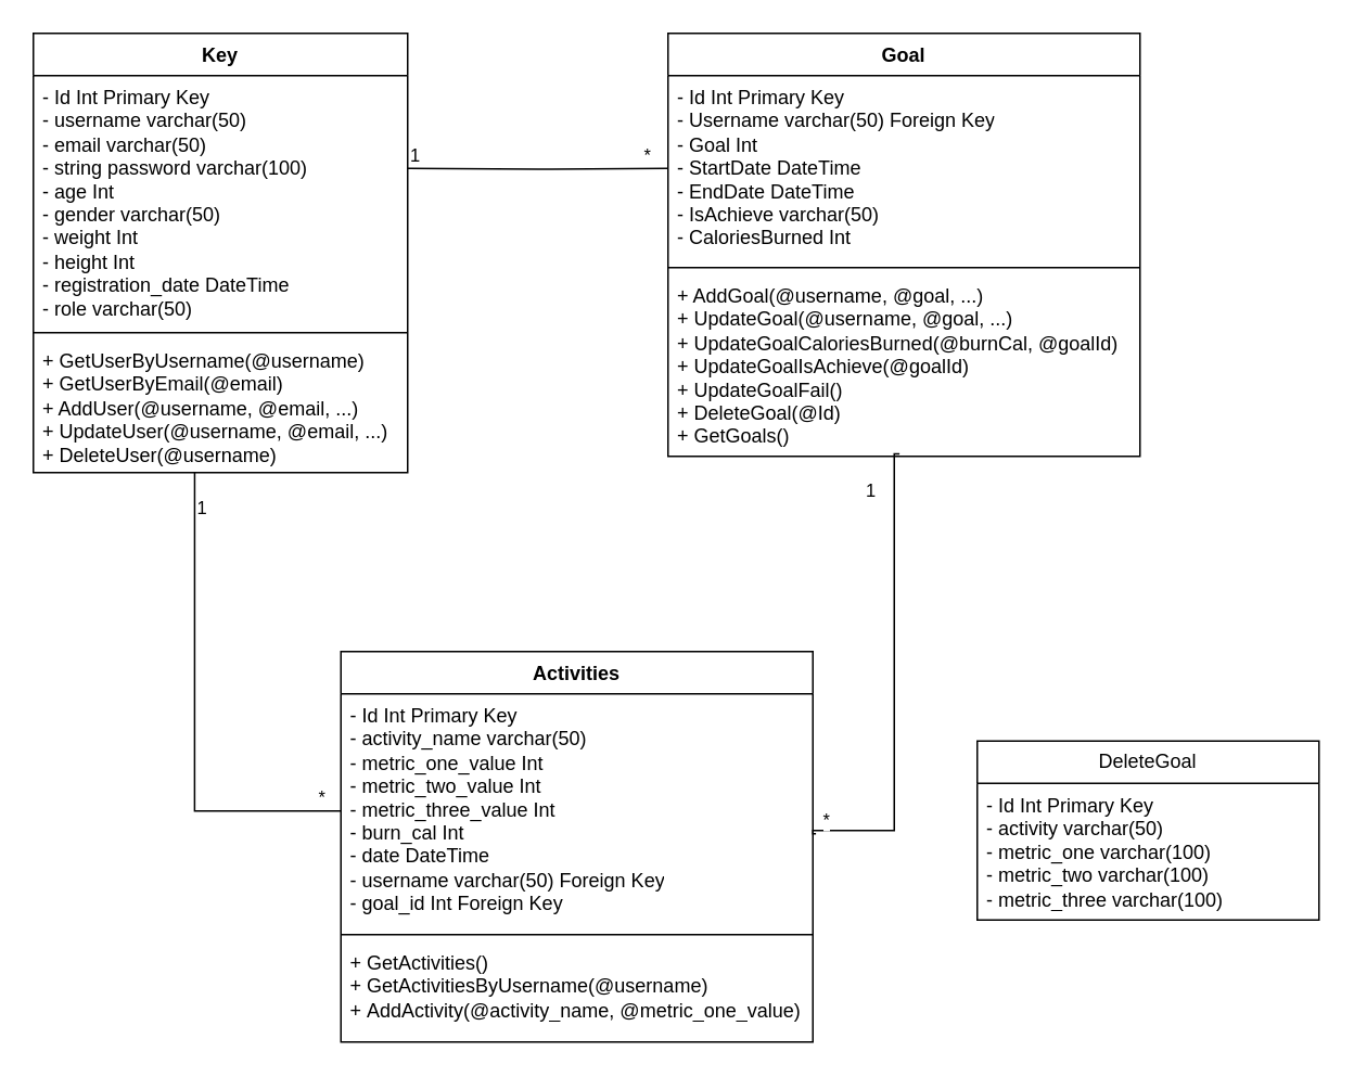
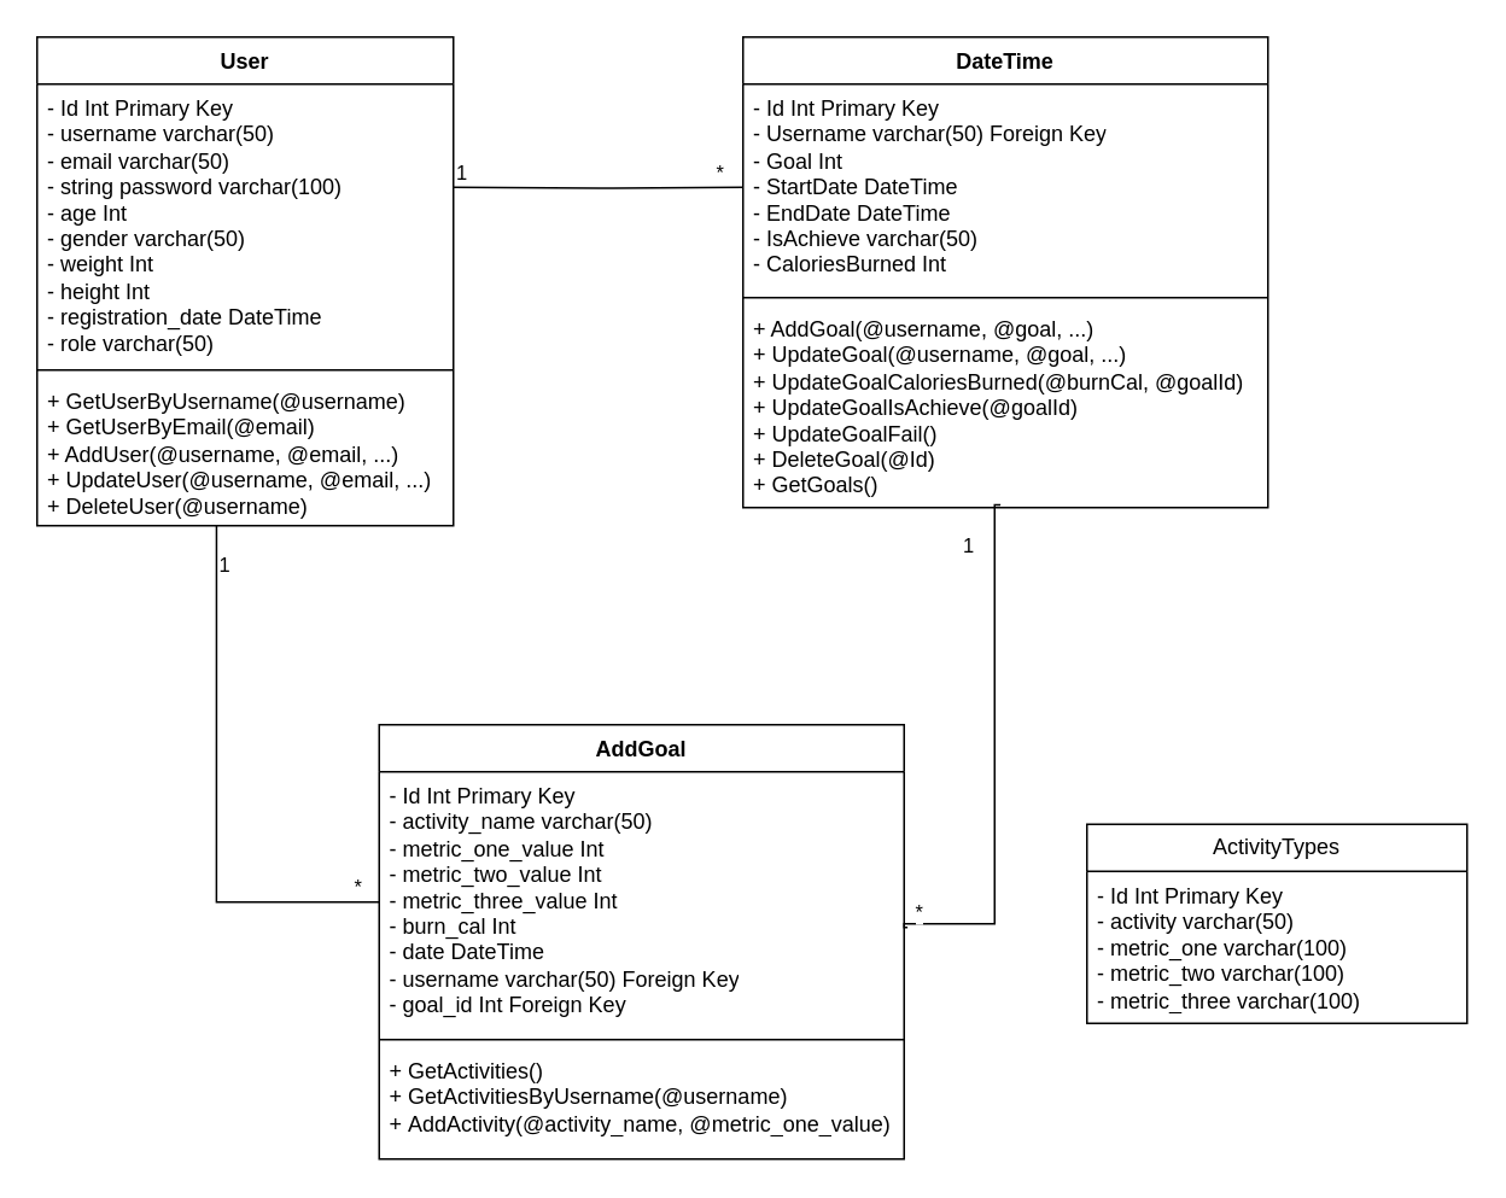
  <mxCell id="0" />
  <mxCell id="1" parent="0" />
- <mxCell id="2" value="Key" style="swimlane;fontStyle=1;align=center;verticalAlign=top;childLayout=stackLayout;horizontal=1;startSize=26;horizontalStack=0;resizeParent=1;resizeParentMax=0;resizeLast=0;collapsible=1;marginBottom=0;whiteSpace=wrap;html=1;" vertex="1" parent="1"><mxGeometry x="20" y="20" width="230" height="270" as="geometry" /></mxCell>
+ <mxCell id="2" value="User" style="swimlane;fontStyle=1;align=center;verticalAlign=top;childLayout=stackLayout;horizontal=1;startSize=26;horizontalStack=0;resizeParent=1;resizeParentMax=0;resizeLast=0;collapsible=1;marginBottom=0;whiteSpace=wrap;html=1;" vertex="1" parent="1"><mxGeometry x="20" y="20" width="230" height="270" as="geometry" /></mxCell>
  <mxCell id="3" value="&lt;div&gt;&lt;p style=&quot;margin-bottom: 0px; margin-top: 0px;&quot; data-pm-slice=&quot;1 1 []&quot;&gt;- Id Int Primary Key&lt;/p&gt;&lt;p style=&quot;margin-top: 0px; margin-bottom: 0px;&quot;&gt;- username varchar(50)&lt;/p&gt;&lt;p style=&quot;margin-top: 0px; margin-bottom: 0px;&quot;&gt;- email varchar(50)&lt;/p&gt;&lt;p style=&quot;margin-top: 0px; margin-bottom: 0px;&quot;&gt;- string password varchar(100)&lt;/p&gt;&lt;p style=&quot;margin-top: 0px; margin-bottom: 0px;&quot;&gt;- age Int&lt;/p&gt;&lt;p style=&quot;margin-top: 0px; margin-bottom: 0px;&quot;&gt;- gender varchar(50) &lt;/p&gt;&lt;p style=&quot;margin-top: 0px; margin-bottom: 0px;&quot;&gt;- weight Int&lt;/p&gt;&lt;p style=&quot;margin-top: 0px; margin-bottom: 0px;&quot;&gt;- height Int&lt;br&gt;&lt;/p&gt;&lt;p style=&quot;margin-top: 0px; margin-bottom: 0px;&quot;&gt;- registration_date DateTime  &lt;/p&gt;&lt;p style=&quot;margin-bottom: 0px; margin-top: 0px;&quot;&gt;- role varchar(50)&lt;/p&gt;&lt;/div&gt;" style="text;strokeColor=none;fillColor=none;align=left;verticalAlign=top;spacingLeft=4;spacingRight=4;overflow=hidden;rotatable=0;points=[[0,0.5],[1,0.5]];portConstraint=eastwest;whiteSpace=wrap;html=1;" vertex="1" parent="2"><mxGeometry y="26" width="230" height="154" as="geometry" /></mxCell>
  <mxCell id="4" value="" style="line;strokeWidth=1;fillColor=none;align=left;verticalAlign=middle;spacingTop=-1;spacingLeft=3;spacingRight=3;rotatable=0;labelPosition=right;points=[];portConstraint=eastwest;strokeColor=inherit;" vertex="1" parent="2"><mxGeometry y="180" width="230" height="8" as="geometry" /></mxCell>
  <mxCell id="5" value="&lt;div&gt;+&amp;nbsp;GetUserByUsername(@username)&lt;div&gt;+ GetUserByEmail(@email)&lt;/div&gt;&lt;div&gt;+ AddUser(@username, @email, ...)&lt;/div&gt;&lt;div&gt;+&amp;nbsp;UpdateUser(@username, @email, ...)&lt;/div&gt;&lt;div&gt;+ DeleteUser(@username)&lt;/div&gt;&lt;div&gt;&lt;/div&gt;&lt;/div&gt;" style="text;strokeColor=none;fillColor=none;align=left;verticalAlign=top;spacingLeft=4;spacingRight=4;overflow=hidden;rotatable=0;points=[[0,0.5],[1,0.5]];portConstraint=eastwest;whiteSpace=wrap;html=1;" vertex="1" parent="2"><mxGeometry y="188" width="230" height="82" as="geometry" /></mxCell>
- <mxCell id="6" value="Goal" style="swimlane;fontStyle=1;align=center;verticalAlign=top;childLayout=stackLayout;horizontal=1;startSize=26;horizontalStack=0;resizeParent=1;resizeParentMax=0;resizeLast=0;collapsible=1;marginBottom=0;whiteSpace=wrap;html=1;" vertex="1" parent="1"><mxGeometry x="410" y="20" width="290" height="260" as="geometry" /></mxCell>
+ <mxCell id="6" value="DateTime" style="swimlane;fontStyle=1;align=center;verticalAlign=top;childLayout=stackLayout;horizontal=1;startSize=26;horizontalStack=0;resizeParent=1;resizeParentMax=0;resizeLast=0;collapsible=1;marginBottom=0;whiteSpace=wrap;html=1;" vertex="1" parent="1"><mxGeometry x="410" y="20" width="290" height="260" as="geometry" /></mxCell>
  <mxCell id="7" value="&lt;p style=&quot;margin-top: 0px; margin-bottom: 0px;&quot; data-pm-slice=&quot;0 0 []&quot;&gt;- Id Int Primary Key&lt;/p&gt;&lt;p style=&quot;margin: 0px;&quot;&gt;- Username varchar(50) Foreign&amp;nbsp;&lt;span style=&quot;background-color: transparent; color: light-dark(rgb(0, 0, 0), rgb(255, 255, 255));&quot;&gt;Key&lt;/span&gt;&lt;/p&gt;&lt;p style=&quot;margin-top: 0px; margin-bottom: 0px;&quot;&gt;&lt;span style=&quot;background-color: transparent; color: light-dark(rgb(0, 0, 0), rgb(255, 255, 255));&quot;&gt;-&lt;/span&gt;&lt;span style=&quot;background-color: transparent; color: light-dark(rgb(0, 0, 0), rgb(255, 255, 255));&quot;&gt;&amp;nbsp;&lt;/span&gt;Goal Int&lt;/p&gt;&lt;p style=&quot;margin-top: 0px; margin-bottom: 0px;&quot;&gt;&lt;span style=&quot;background-color: transparent; color: light-dark(rgb(0, 0, 0), rgb(255, 255, 255));&quot;&gt;-&lt;/span&gt;&lt;span style=&quot;background-color: transparent; color: light-dark(rgb(0, 0, 0), rgb(255, 255, 255));&quot;&gt;&amp;nbsp;&lt;/span&gt;StartDate DateTime &lt;/p&gt;&lt;p style=&quot;margin-top: 0px; margin-bottom: 0px;&quot;&gt;&lt;span style=&quot;background-color: transparent; color: light-dark(rgb(0, 0, 0), rgb(255, 255, 255));&quot;&gt;-&lt;/span&gt;&lt;span style=&quot;background-color: transparent; color: light-dark(rgb(0, 0, 0), rgb(255, 255, 255));&quot;&gt;&amp;nbsp;&lt;/span&gt;EndDate DateTime &lt;/p&gt;&lt;p style=&quot;margin-top: 0px; margin-bottom: 0px;&quot;&gt;&lt;span style=&quot;background-color: transparent; color: light-dark(rgb(0, 0, 0), rgb(255, 255, 255));&quot;&gt;-&lt;/span&gt;&lt;span style=&quot;background-color: transparent; color: light-dark(rgb(0, 0, 0), rgb(255, 255, 255));&quot;&gt;&amp;nbsp;&lt;/span&gt;IsAchieve varchar(50)&lt;/p&gt;&lt;p style=&quot;margin-top: 0px; margin-bottom: 0px;&quot;&gt;&lt;span style=&quot;background-color: transparent; color: light-dark(rgb(0, 0, 0), rgb(255, 255, 255));&quot;&gt;-&lt;/span&gt;&lt;span style=&quot;background-color: transparent; color: light-dark(rgb(0, 0, 0), rgb(255, 255, 255));&quot;&gt;&amp;nbsp;&lt;/span&gt;CaloriesBurned Int&lt;/p&gt;" style="text;strokeColor=none;fillColor=none;align=left;verticalAlign=top;spacingLeft=4;spacingRight=4;overflow=hidden;rotatable=0;points=[[0,0.5],[1,0.5]];portConstraint=eastwest;whiteSpace=wrap;html=1;" vertex="1" parent="6"><mxGeometry y="26" width="290" height="114" as="geometry" /></mxCell>
  <mxCell id="8" value="" style="line;strokeWidth=1;fillColor=none;align=left;verticalAlign=middle;spacingTop=-1;spacingLeft=3;spacingRight=3;rotatable=0;labelPosition=right;points=[];portConstraint=eastwest;strokeColor=inherit;" vertex="1" parent="6"><mxGeometry y="140" width="290" height="8" as="geometry" /></mxCell>
  <mxCell id="9" value="+ AddGoal(@username, @goal, ...)&lt;div&gt;+&amp;nbsp;UpdateGoal&lt;span style=&quot;background-color: transparent; color: light-dark(rgb(0, 0, 0), rgb(255, 255, 255));&quot;&gt;(@username, @goal, ...)&lt;/span&gt;&lt;/div&gt;&lt;div&gt;+ UpdateGoalCaloriesBurned(@burnCal, @goalId)&lt;/div&gt;&lt;div&gt;+ UpdateGoalIsAchieve(@goalId)&lt;/div&gt;&lt;div&gt;+&amp;nbsp;UpdateGoalFail()&lt;/div&gt;&lt;div&gt;+&amp;nbsp;DeleteGoal(@Id)&lt;/div&gt;&lt;div&gt;+&amp;nbsp;GetGoals()&lt;/div&gt;" style="text;strokeColor=none;fillColor=none;align=left;verticalAlign=top;spacingLeft=4;spacingRight=4;overflow=hidden;rotatable=0;points=[[0,0.5],[1,0.5]];portConstraint=eastwest;whiteSpace=wrap;html=1;" vertex="1" parent="6"><mxGeometry y="148" width="290" height="112" as="geometry" /></mxCell>
  <mxCell id="10" value="" style="endArrow=none;html=1;edgeStyle=orthogonalEdgeStyle;rounded=0;entryX=0;entryY=0.5;entryDx=0;entryDy=0;" edge="1" parent="1" target="7"><mxGeometry relative="1" as="geometry"><mxPoint x="250" y="103" as="sourcePoint" /><mxPoint x="320" y="240" as="targetPoint" /></mxGeometry></mxCell>
  <mxCell id="11" value="1" style="edgeLabel;resizable=0;html=1;align=left;verticalAlign=bottom;" connectable="0" vertex="1" parent="10"><mxGeometry x="-1" relative="1" as="geometry" /></mxCell>
  <mxCell id="12" value="*" style="edgeLabel;resizable=0;html=1;align=right;verticalAlign=bottom;" connectable="0" vertex="1" parent="10"><mxGeometry x="1" relative="1" as="geometry"><mxPoint x="-10" as="offset" /></mxGeometry></mxCell>
- <mxCell id="13" value="Activities" style="swimlane;fontStyle=1;align=center;verticalAlign=top;childLayout=stackLayout;horizontal=1;startSize=26;horizontalStack=0;resizeParent=1;resizeParentMax=0;resizeLast=0;collapsible=1;marginBottom=0;whiteSpace=wrap;html=1;" vertex="1" parent="1"><mxGeometry x="209" y="400" width="290" height="240" as="geometry" /></mxCell>
+ <mxCell id="13" value="AddGoal" style="swimlane;fontStyle=1;align=center;verticalAlign=top;childLayout=stackLayout;horizontal=1;startSize=26;horizontalStack=0;resizeParent=1;resizeParentMax=0;resizeLast=0;collapsible=1;marginBottom=0;whiteSpace=wrap;html=1;" vertex="1" parent="1"><mxGeometry x="209" y="400" width="290" height="240" as="geometry" /></mxCell>
  <mxCell id="14" value="&lt;p style=&quot;margin-top: 0px; margin-bottom: 0px;&quot; data-pm-slice=&quot;0 0 []&quot;&gt;- Id Int Primary Key &lt;/p&gt;&lt;p style=&quot;margin-top: 0px; margin-bottom: 0px;&quot;&gt;&lt;span style=&quot;background-color: transparent; color: light-dark(rgb(0, 0, 0), rgb(255, 255, 255));&quot;&gt;-&lt;/span&gt;&lt;span style=&quot;background-color: transparent; color: light-dark(rgb(0, 0, 0), rgb(255, 255, 255));&quot;&gt;&amp;nbsp;&lt;/span&gt;activity_name varchar(50) &lt;/p&gt;&lt;p style=&quot;margin-top: 0px; margin-bottom: 0px;&quot;&gt;&lt;span style=&quot;background-color: transparent; color: light-dark(rgb(0, 0, 0), rgb(255, 255, 255));&quot;&gt;-&lt;/span&gt;&lt;span style=&quot;background-color: transparent; color: light-dark(rgb(0, 0, 0), rgb(255, 255, 255));&quot;&gt;&amp;nbsp;&lt;/span&gt;metric_one_value Int &lt;/p&gt;&lt;p style=&quot;margin-top: 0px; margin-bottom: 0px;&quot;&gt;&lt;span style=&quot;background-color: transparent; color: light-dark(rgb(0, 0, 0), rgb(255, 255, 255));&quot;&gt;-&lt;/span&gt;&lt;span style=&quot;background-color: transparent; color: light-dark(rgb(0, 0, 0), rgb(255, 255, 255));&quot;&gt;&amp;nbsp;&lt;/span&gt;metric_two_value Int &lt;/p&gt;&lt;p style=&quot;margin-top: 0px; margin-bottom: 0px;&quot;&gt;&lt;span style=&quot;background-color: transparent; color: light-dark(rgb(0, 0, 0), rgb(255, 255, 255));&quot;&gt;-&lt;/span&gt;&lt;span style=&quot;background-color: transparent; color: light-dark(rgb(0, 0, 0), rgb(255, 255, 255));&quot;&gt;&amp;nbsp;&lt;/span&gt;metric_three_value Int &lt;/p&gt;&lt;p style=&quot;margin-top: 0px; margin-bottom: 0px;&quot;&gt;&lt;span style=&quot;background-color: transparent; color: light-dark(rgb(0, 0, 0), rgb(255, 255, 255));&quot;&gt;-&lt;/span&gt;&lt;span style=&quot;background-color: transparent; color: light-dark(rgb(0, 0, 0), rgb(255, 255, 255));&quot;&gt;&amp;nbsp;&lt;/span&gt;burn_cal Int &lt;br&gt;&lt;/p&gt;&lt;p style=&quot;margin-top: 0px; margin-bottom: 0px;&quot;&gt;&lt;span style=&quot;background-color: transparent; color: light-dark(rgb(0, 0, 0), rgb(255, 255, 255));&quot;&gt;-&lt;/span&gt;&lt;span style=&quot;background-color: transparent; color: light-dark(rgb(0, 0, 0), rgb(255, 255, 255));&quot;&gt;&amp;nbsp;&lt;/span&gt;date DateTime &lt;br&gt;&lt;/p&gt;&lt;p style=&quot;margin-top: 0px; margin-bottom: 0px;&quot;&gt;&lt;span style=&quot;background-color: transparent; color: light-dark(rgb(0, 0, 0), rgb(255, 255, 255));&quot;&gt;-&lt;/span&gt;&lt;span style=&quot;background-color: transparent; color: light-dark(rgb(0, 0, 0), rgb(255, 255, 255));&quot;&gt;&amp;nbsp;&lt;/span&gt;username varchar(50) Foreign Key&lt;/p&gt;&lt;p style=&quot;margin-top: 0px; margin-bottom: 0px;&quot;&gt;&lt;span style=&quot;background-color: transparent; color: light-dark(rgb(0, 0, 0), rgb(255, 255, 255));&quot;&gt;-&lt;/span&gt;&lt;span style=&quot;background-color: transparent; color: light-dark(rgb(0, 0, 0), rgb(255, 255, 255));&quot;&gt;&amp;nbsp;&lt;/span&gt;goal_id Int Foreign Key&amp;nbsp;&lt;/p&gt;" style="text;strokeColor=none;fillColor=none;align=left;verticalAlign=top;spacingLeft=4;spacingRight=4;overflow=hidden;rotatable=0;points=[[0,0.5],[1,0.5]];portConstraint=eastwest;whiteSpace=wrap;html=1;" vertex="1" parent="13"><mxGeometry y="26" width="290" height="144" as="geometry" /></mxCell>
  <mxCell id="15" value="" style="endArrow=none;html=1;edgeStyle=orthogonalEdgeStyle;rounded=0;exitX=0.494;exitY=0.987;exitDx=0;exitDy=0;exitPerimeter=0;entryX=1.01;entryY=0.597;entryDx=0;entryDy=0;entryPerimeter=0;" edge="1" parent="13"><mxGeometry relative="1" as="geometry"><mxPoint x="343.26" y="-121.456" as="sourcePoint" /><mxPoint x="291.9" y="111.968" as="targetPoint" /><Array as="points"><mxPoint x="340" y="-122" /><mxPoint x="340" y="110" /><mxPoint x="290" y="110" /><mxPoint x="290" y="112" /></Array></mxGeometry></mxCell>
  <mxCell id="16" value="1" style="edgeLabel;resizable=0;html=1;align=left;verticalAlign=bottom;" connectable="0" vertex="1" parent="15"><mxGeometry x="-1" relative="1" as="geometry"><mxPoint x="-22" y="30" as="offset" /></mxGeometry></mxCell>
  <mxCell id="17" value="*" style="edgeLabel;resizable=0;html=1;align=right;verticalAlign=bottom;" connectable="0" vertex="1" parent="15"><mxGeometry x="1" relative="1" as="geometry"><mxPoint x="9" as="offset" /></mxGeometry></mxCell>
  <mxCell id="18" value="" style="line;strokeWidth=1;fillColor=none;align=left;verticalAlign=middle;spacingTop=-1;spacingLeft=3;spacingRight=3;rotatable=0;labelPosition=right;points=[];portConstraint=eastwest;strokeColor=inherit;" vertex="1" parent="13"><mxGeometry y="170" width="290" height="8" as="geometry" /></mxCell>
  <mxCell id="19" value="+&amp;nbsp;GetActivities()&lt;div&gt;+&amp;nbsp;GetActivitiesByUsername(@username)&lt;/div&gt;&lt;div&gt;+&amp;nbsp;AddActivity(@activity_name, @metric_one_value)&lt;/div&gt;" style="text;strokeColor=none;fillColor=none;align=left;verticalAlign=top;spacingLeft=4;spacingRight=4;overflow=hidden;rotatable=0;points=[[0,0.5],[1,0.5]];portConstraint=eastwest;whiteSpace=wrap;html=1;" vertex="1" parent="13"><mxGeometry y="178" width="290" height="62" as="geometry" /></mxCell>
  <mxCell id="20" value="" style="endArrow=none;html=1;edgeStyle=orthogonalEdgeStyle;rounded=0;exitX=0.431;exitY=1;exitDx=0;exitDy=0;exitPerimeter=0;" edge="1" parent="1" source="5" target="14"><mxGeometry relative="1" as="geometry"><mxPoint x="90" y="400" as="sourcePoint" /><mxPoint x="250" y="400" as="targetPoint" /></mxGeometry></mxCell>
  <mxCell id="21" value="1" style="edgeLabel;resizable=0;html=1;align=left;verticalAlign=bottom;" connectable="0" vertex="1" parent="20"><mxGeometry x="-1" relative="1" as="geometry"><mxPoint y="30" as="offset" /></mxGeometry></mxCell>
  <mxCell id="22" value="*" style="edgeLabel;resizable=0;html=1;align=right;verticalAlign=bottom;" connectable="0" vertex="1" parent="20"><mxGeometry x="1" relative="1" as="geometry"><mxPoint x="-9" as="offset" /></mxGeometry></mxCell>
- <mxCell id="23" value="DeleteGoal" style="swimlane;fontStyle=0;childLayout=stackLayout;horizontal=1;startSize=26;fillColor=none;horizontalStack=0;resizeParent=1;resizeParentMax=0;resizeLast=0;collapsible=1;marginBottom=0;whiteSpace=wrap;html=1;" vertex="1" parent="1"><mxGeometry x="600" y="455" width="210" height="110" as="geometry" /></mxCell>
+ <mxCell id="23" value="ActivityTypes" style="swimlane;fontStyle=0;childLayout=stackLayout;horizontal=1;startSize=26;fillColor=none;horizontalStack=0;resizeParent=1;resizeParentMax=0;resizeLast=0;collapsible=1;marginBottom=0;whiteSpace=wrap;html=1;" vertex="1" parent="1"><mxGeometry x="600" y="455" width="210" height="110" as="geometry" /></mxCell>
  <mxCell id="24" value="&lt;p style=&quot;margin-top: 0px; margin-bottom: 0px;&quot; data-pm-slice=&quot;0 0 []&quot;&gt;&lt;span style=&quot;background-color: transparent; color: light-dark(rgb(0, 0, 0), rgb(255, 255, 255));&quot;&gt;- Id Int Primary Key&lt;/span&gt;&lt;/p&gt;&lt;p style=&quot;margin-top: 0px; margin-bottom: 0px;&quot;&gt;&lt;span style=&quot;background-color: transparent; color: light-dark(rgb(0, 0, 0), rgb(255, 255, 255));&quot;&gt;-&lt;/span&gt;&lt;span style=&quot;background-color: transparent; color: light-dark(rgb(0, 0, 0), rgb(255, 255, 255));&quot;&gt;&amp;nbsp;&lt;/span&gt;activity varchar(50) &lt;/p&gt;&lt;p style=&quot;margin-bottom: 0px; margin-top: 0px;&quot;&gt;&lt;span style=&quot;background-color: transparent; color: light-dark(rgb(0, 0, 0), rgb(255, 255, 255));&quot;&gt;-&lt;/span&gt;&lt;span style=&quot;background-color: transparent; color: light-dark(rgb(0, 0, 0), rgb(255, 255, 255));&quot;&gt;&amp;nbsp;&lt;/span&gt;metric_one varchar(100)  &lt;/p&gt;&lt;p style=&quot;margin-top: 0px; margin-bottom: 0px;&quot;&gt;&lt;span style=&quot;background-color: transparent; color: light-dark(rgb(0, 0, 0), rgb(255, 255, 255));&quot;&gt;-&lt;/span&gt;&lt;span style=&quot;background-color: transparent; color: light-dark(rgb(0, 0, 0), rgb(255, 255, 255));&quot;&gt;&amp;nbsp;&lt;/span&gt;metric_two varchar(100)  &lt;/p&gt;&lt;p style=&quot;margin-top: 0px; margin-bottom: 0px;&quot;&gt;&lt;span style=&quot;background-color: transparent; color: light-dark(rgb(0, 0, 0), rgb(255, 255, 255));&quot;&gt;-&lt;/span&gt;&lt;span style=&quot;background-color: transparent; color: light-dark(rgb(0, 0, 0), rgb(255, 255, 255));&quot;&gt;&amp;nbsp;&lt;/span&gt;metric_three varchar(100)&amp;nbsp;&lt;/p&gt;" style="text;strokeColor=none;fillColor=none;align=left;verticalAlign=top;spacingLeft=4;spacingRight=4;overflow=hidden;rotatable=0;points=[[0,0.5],[1,0.5]];portConstraint=eastwest;whiteSpace=wrap;html=1;" vertex="1" parent="23"><mxGeometry y="26" width="210" height="84" as="geometry" /></mxCell>
